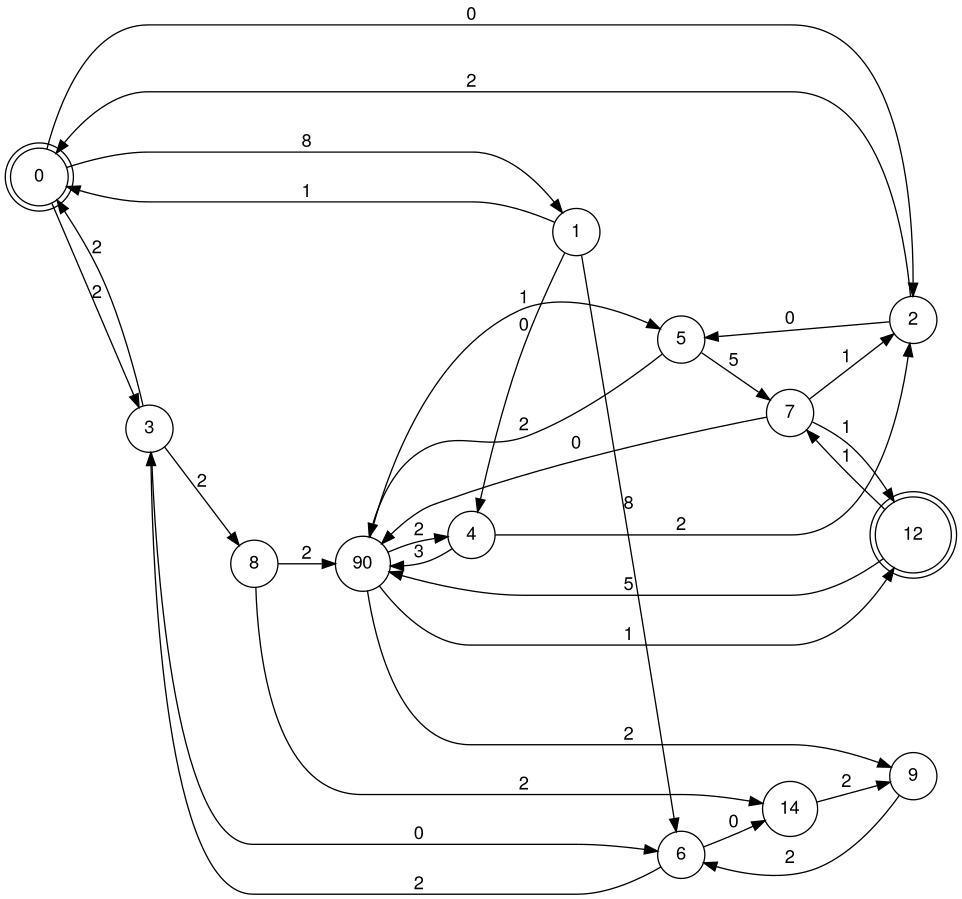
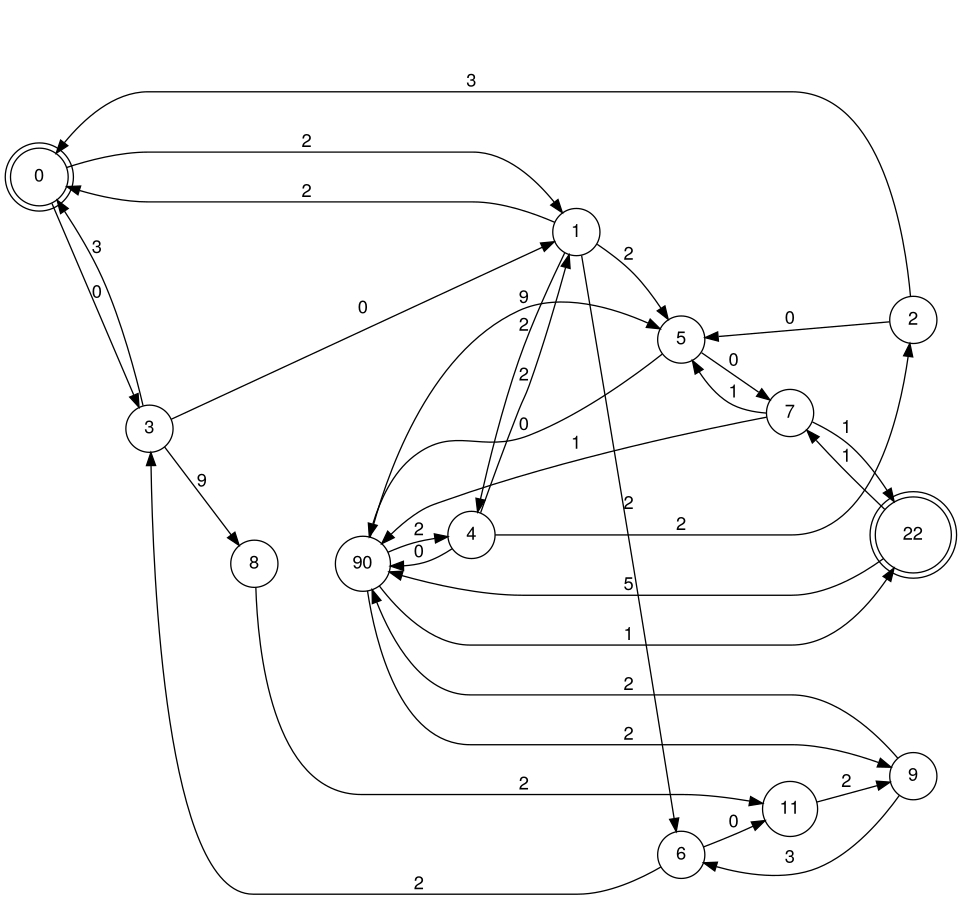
  digraph {
    fontname="Helvetica,Arial,sans-serif"
    rankdir=LR
    node [fontname="Helvetica,Arial,sans-serif" shape=circle]
    edge [fontname="Helvetica,Arial,sans-serif"]
    0 [shape=doublecircle]
    3
    2
    1
    6
    8
    5
    4
-   12 [shape=doublecircle]
+   12 [shape=doublecircle label=22]
    n10 [label=90]
    7
    9
-   11 [label=14]
-   0 -> 3 [label=2]
-   0 -> 2 [label=0]
-   0 -> 1 [label=8]
-   3 -> 0 [label=2]
-   3 -> 6 [label=0]
-   3 -> 8 [label=2]
-   2 -> 0 [label=2]
+   11
+   0 -> 3 [label=0]
+   0 -> 1 [label=2]
+   3 -> 0 [label=3]
+   3 -> 1 [label=0]
+   3 -> 8 [label=9]
+   2 -> 0 [label=3]
    2 -> 5 [label=0]
-   1 -> 0 [label=1]
-   1 -> 6 [label=8]
-   1 -> 4 [label=0]
+   1 -> 0 [label=2]
+   1 -> 6 [label=2]
+   1 -> 5 [label=2]
+   1 -> 4 [label=2]
    6 -> 3 [label=2]
    6 -> 11 [label=0]
    8 -> 11 [label=2]
-   5 -> n10 [label=2]
-   5 -> 7 [label=5]
+   5 -> n10 [label=0]
+   5 -> 7 [label=0]
    4 -> 2 [label=2]
-   4 -> n10 [label=3]
+   4 -> 1 [label=2]
+   4 -> n10 [label=0]
    12 -> n10 [label=5]
    12 -> 7 [label=1]
-   n10 -> 5 [label=1]
+   n10 -> 5 [label=9]
    n10 -> 4 [label=2]
    n10 -> 12 [label=1]
    n10 -> 9 [label=2]
-   7 -> 2 [label=1]
+   7 -> 5 [label=1]
    7 -> 12 [label=1]
-   7 -> n10 [label=0]
-   9 -> 6 [label=2]
-   8 -> n10 [label=2]
+   7 -> n10 [label=1]
+   9 -> 6 [label=3]
+   9 -> n10 [label=2]
    11 -> 9 [label=2]
  }
